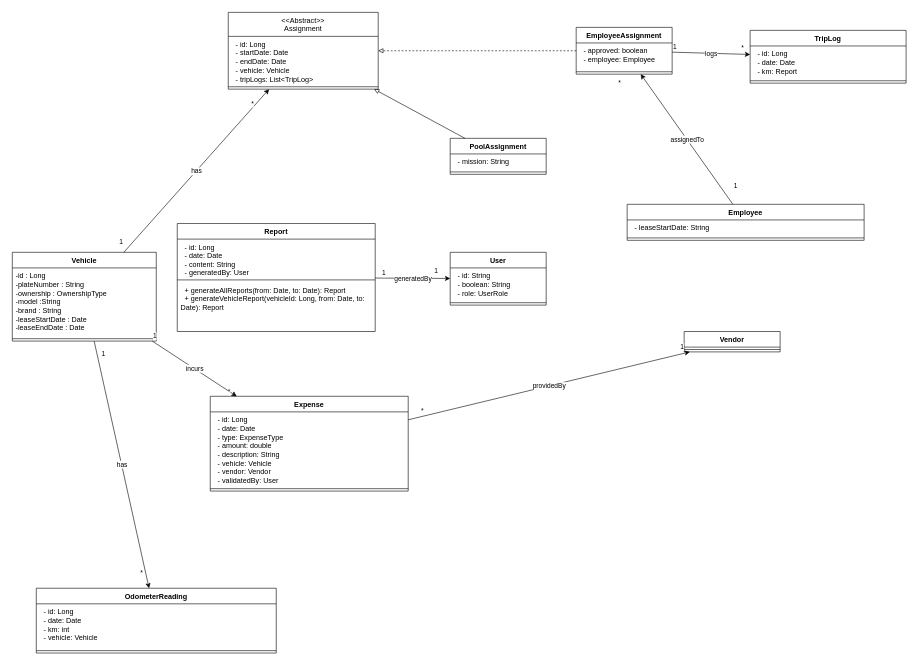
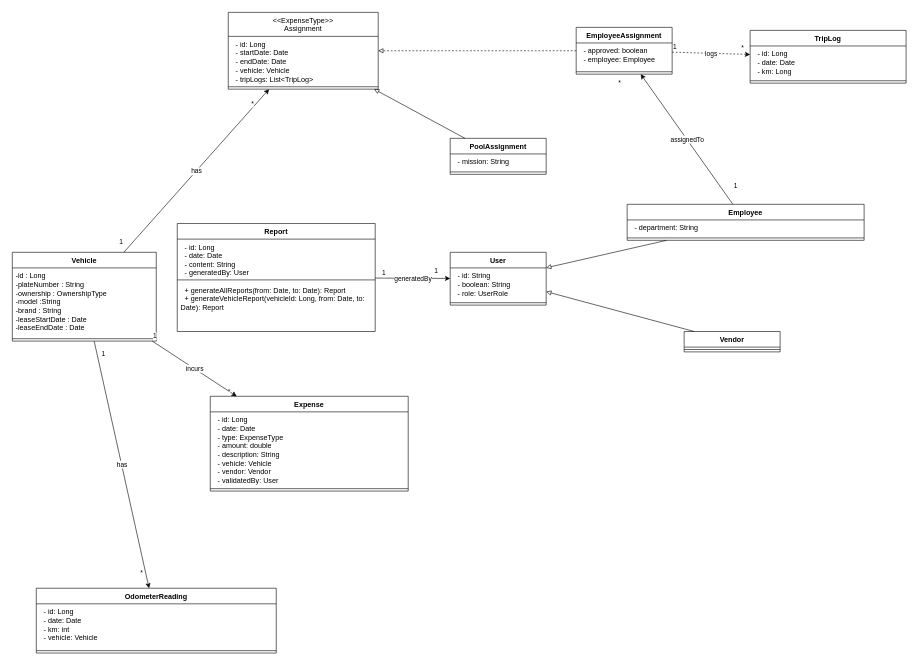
  <mxCell id="0" />
  <mxCell id="1" parent="0" />
  <mxCell id="2" value="Vehicle" style="swimlane;fontStyle=1;align=center;verticalAlign=top;childLayout=stackLayout;horizontal=1;startSize=26;horizontalStack=0;resizeParent=1;resizeParentMax=0;resizeLast=0;collapsible=1;marginBottom=0;whiteSpace=wrap;html=1;" parent="1" vertex="1"><mxGeometry x="20" width="240" height="148" as="geometry" y="420" /></mxCell>
  <mxCell id="3" value="-id : Long&lt;div&gt;-plateNumber : String&lt;/div&gt;&lt;div&gt;-ownership : OwnershipType&lt;/div&gt;&lt;div&gt;-model :String&lt;/div&gt;&lt;div&gt;-brand : String&lt;/div&gt;&lt;div&gt;-leaseStartDate : Date&lt;/div&gt;&lt;div&gt;-leaseEndDate : Date&lt;/div&gt;" style="text;strokeColor=none;fillColor=none;align=left;verticalAlign=top;spacingLeft=4;spacingRight=4;overflow=hidden;rotatable=0;points=[[0,0.5],[1,0.5]];portConstraint=eastwest;whiteSpace=wrap;html=1;" parent="2" vertex="1"><mxGeometry y="26" width="240" height="114" as="geometry" /></mxCell>
  <mxCell id="4" value="" style="line;strokeWidth=1;fillColor=none;align=left;verticalAlign=middle;spacingTop=-1;spacingLeft=3;spacingRight=3;rotatable=0;labelPosition=right;points=[];portConstraint=eastwest;strokeColor=inherit;" parent="2" vertex="1"><mxGeometry y="140" width="240" height="8" as="geometry" /></mxCell>
  <mxCell id="5" value="Report" style="swimlane;fontStyle=1;align=center;verticalAlign=top;childLayout=stackLayout;horizontal=1;startSize=26;horizontalStack=0;resizeParent=1;resizeParentMax=0;resizeLast=0;collapsible=1;marginBottom=0;whiteSpace=wrap;html=1;" parent="1" vertex="1"><mxGeometry x="295" y="372" width="330" height="180" as="geometry" /></mxCell>
  <mxCell id="6" value="&lt;div&gt;&amp;nbsp; - id: Long&lt;/div&gt;&lt;div&gt;&amp;nbsp; - date: Date&lt;/div&gt;&lt;div&gt;&amp;nbsp; - content: String&lt;/div&gt;&lt;div&gt;&amp;nbsp; - generatedBy: User&lt;/div&gt;" style="text;strokeColor=none;fillColor=none;align=left;verticalAlign=top;spacingLeft=4;spacingRight=4;overflow=hidden;rotatable=0;points=[[0,0.5],[1,0.5]];portConstraint=eastwest;whiteSpace=wrap;html=1;" parent="5" vertex="1"><mxGeometry y="26" width="330" height="64" as="geometry" /></mxCell>
  <mxCell id="7" value="" style="line;strokeWidth=1;fillColor=none;align=left;verticalAlign=middle;spacingTop=-1;spacingLeft=3;spacingRight=3;rotatable=0;labelPosition=right;points=[];portConstraint=eastwest;strokeColor=inherit;" parent="5" vertex="1"><mxGeometry y="90" width="330" height="8" as="geometry" /></mxCell>
  <mxCell id="8" value="&lt;div&gt;&amp;nbsp; + generateAllReports(from: Date, to: Date): Report&lt;/div&gt;&lt;div&gt;&amp;nbsp; + generateVehicleReport(vehicleId: Long, from: Date, to: Date): Report&lt;/div&gt;" style="text;strokeColor=none;fillColor=none;align=left;verticalAlign=top;spacingLeft=4;spacingRight=4;overflow=hidden;rotatable=0;points=[[0,0.5],[1,0.5]];portConstraint=eastwest;whiteSpace=wrap;html=1;" parent="5" vertex="1"><mxGeometry y="98" width="330" height="82" as="geometry" /></mxCell>
- <mxCell id="9" value="&lt;span style=&quot;font-weight: normal;&quot;&gt;&amp;lt;&amp;lt;Abstract&amp;gt;&amp;gt;&lt;/span&gt;&lt;div&gt;&lt;span style=&quot;font-weight: normal;&quot;&gt;Assignment&lt;/span&gt;&lt;/div&gt;" style="swimlane;fontStyle=1;align=center;verticalAlign=top;childLayout=stackLayout;horizontal=1;startSize=40;horizontalStack=0;resizeParent=1;resizeParentMax=0;resizeLast=0;collapsible=1;marginBottom=0;whiteSpace=wrap;html=1;" parent="1" vertex="1"><mxGeometry x="380" y="20" width="250" height="128" as="geometry" /></mxCell>
+ <mxCell id="9" value="&lt;span style=&quot;font-weight: normal;&quot;&gt;&amp;lt;&amp;lt;ExpenseType&amp;gt;&amp;gt;&lt;/span&gt;&lt;div&gt;&lt;span style=&quot;font-weight: normal;&quot;&gt;Assignment&lt;/span&gt;&lt;/div&gt;" style="swimlane;fontStyle=1;align=center;verticalAlign=top;childLayout=stackLayout;horizontal=1;startSize=40;horizontalStack=0;resizeParent=1;resizeParentMax=0;resizeLast=0;collapsible=1;marginBottom=0;whiteSpace=wrap;html=1;" parent="1" vertex="1"><mxGeometry x="380" y="20" width="250" height="128" as="geometry" /></mxCell>
  <mxCell id="10" value="&lt;div&gt;&amp;nbsp; - id: Long&lt;/div&gt;&lt;div&gt;&amp;nbsp; - startDate: Date&lt;/div&gt;&lt;div&gt;&amp;nbsp; - endDate: Date&lt;/div&gt;&lt;div&gt;&amp;nbsp; - vehicle: Vehicle&lt;/div&gt;&lt;div&gt;&amp;nbsp; - tripLogs: List&amp;lt;TripLog&amp;gt;&lt;/div&gt;" style="text;strokeColor=none;fillColor=none;align=left;verticalAlign=top;spacingLeft=4;spacingRight=4;overflow=hidden;rotatable=0;points=[[0,0.5],[1,0.5]];portConstraint=eastwest;whiteSpace=wrap;html=1;" parent="9" vertex="1"><mxGeometry y="40" width="250" height="80" as="geometry" /></mxCell>
  <mxCell id="11" value="" style="line;strokeWidth=1;fillColor=none;align=left;verticalAlign=middle;spacingTop=-1;spacingLeft=3;spacingRight=3;rotatable=0;labelPosition=right;points=[];portConstraint=eastwest;strokeColor=inherit;" parent="9" vertex="1"><mxGeometry y="120" width="250" height="8" as="geometry" /></mxCell>
  <mxCell id="12" value="OdometerReading" style="swimlane;fontStyle=1;align=center;verticalAlign=top;childLayout=stackLayout;horizontal=1;startSize=26;horizontalStack=0;resizeParent=1;resizeParentMax=0;resizeLast=0;collapsible=1;marginBottom=0;whiteSpace=wrap;html=1;" parent="1" vertex="1"><mxGeometry x="60" y="980" width="400" height="108" as="geometry" /></mxCell>
  <mxCell id="13" value="&lt;div&gt;&amp;nbsp; - id: Long&lt;/div&gt;&lt;div&gt;&amp;nbsp; - date: Date&lt;/div&gt;&lt;div&gt;&amp;nbsp; - km: int&lt;/div&gt;&lt;div&gt;&amp;nbsp; - vehicle: Vehicle&lt;/div&gt;" style="text;strokeColor=none;fillColor=none;align=left;verticalAlign=top;spacingLeft=4;spacingRight=4;overflow=hidden;rotatable=0;points=[[0,0.5],[1,0.5]];portConstraint=eastwest;whiteSpace=wrap;html=1;" parent="12" vertex="1"><mxGeometry y="26" width="400" height="74" as="geometry" /></mxCell>
  <mxCell id="14" value="" style="line;strokeWidth=1;fillColor=none;align=left;verticalAlign=middle;spacingTop=-1;spacingLeft=3;spacingRight=3;rotatable=0;labelPosition=right;points=[];portConstraint=eastwest;strokeColor=inherit;" parent="12" vertex="1"><mxGeometry y="100" width="400" height="8" as="geometry" /></mxCell>
  <mxCell id="15" value="User" style="swimlane;fontStyle=1;align=center;verticalAlign=top;childLayout=stackLayout;horizontal=1;startSize=26;horizontalStack=0;resizeParent=1;resizeParentMax=0;resizeLast=0;collapsible=1;marginBottom=0;whiteSpace=wrap;html=1;" parent="1" vertex="1"><mxGeometry x="750" width="160" height="88" as="geometry" y="420" /></mxCell>
  <mxCell id="16" value="&lt;div&gt;&amp;nbsp; - id: String&lt;/div&gt;&lt;div&gt;&amp;nbsp; - boolean: String&lt;/div&gt;&lt;div&gt;&amp;nbsp; - role: UserRole&lt;/div&gt;" style="text;strokeColor=none;fillColor=none;align=left;verticalAlign=top;spacingLeft=4;spacingRight=4;overflow=hidden;rotatable=0;points=[[0,0.5],[1,0.5]];portConstraint=eastwest;whiteSpace=wrap;html=1;" parent="15" vertex="1"><mxGeometry y="26" width="160" height="54" as="geometry" /></mxCell>
  <mxCell id="17" value="" style="line;strokeWidth=1;fillColor=none;align=left;verticalAlign=middle;spacingTop=-1;spacingLeft=3;spacingRight=3;rotatable=0;labelPosition=right;points=[];portConstraint=eastwest;strokeColor=inherit;" parent="15" vertex="1"><mxGeometry y="80" width="160" height="8" as="geometry" /></mxCell>
  <mxCell id="18" value="Expense" style="swimlane;fontStyle=1;align=center;verticalAlign=top;childLayout=stackLayout;horizontal=1;startSize=26;horizontalStack=0;resizeParent=1;resizeParentMax=0;resizeLast=0;collapsible=1;marginBottom=0;whiteSpace=wrap;html=1;" parent="1" vertex="1"><mxGeometry x="350" y="660" width="330" height="158" as="geometry" /></mxCell>
  <mxCell id="19" value="&lt;div&gt;&amp;nbsp; - id: Long&lt;/div&gt;&lt;div&gt;&amp;nbsp; - date: Date&lt;/div&gt;&lt;div&gt;&amp;nbsp; - type: ExpenseType&lt;/div&gt;&lt;div&gt;&amp;nbsp; - amount: double&lt;/div&gt;&lt;div&gt;&amp;nbsp; - description: String&lt;/div&gt;&lt;div&gt;&amp;nbsp; - vehicle: Vehicle&lt;/div&gt;&lt;div&gt;&amp;nbsp; - vendor: Vendor&lt;/div&gt;&lt;div&gt;&amp;nbsp; - validatedBy: User&lt;/div&gt;" style="text;strokeColor=none;fillColor=none;align=left;verticalAlign=top;spacingLeft=4;spacingRight=4;overflow=hidden;rotatable=0;points=[[0,0.5],[1,0.5]];portConstraint=eastwest;whiteSpace=wrap;html=1;" parent="18" vertex="1"><mxGeometry y="26" width="330" height="124" as="geometry" /></mxCell>
  <mxCell id="20" value="" style="line;strokeWidth=1;fillColor=none;align=left;verticalAlign=middle;spacingTop=-1;spacingLeft=3;spacingRight=3;rotatable=0;labelPosition=right;points=[];portConstraint=eastwest;strokeColor=inherit;" parent="18" vertex="1"><mxGeometry y="150" width="330" height="8" as="geometry" /></mxCell>
  <mxCell id="21" value="EmployeeAssignment" style="swimlane;fontStyle=1;align=center;verticalAlign=top;childLayout=stackLayout;horizontal=1;startSize=26;horizontalStack=0;resizeParent=1;resizeParentMax=0;resizeLast=0;collapsible=1;marginBottom=0;whiteSpace=wrap;html=1;" parent="1" vertex="1"><mxGeometry x="960" y="45" width="160" height="78" as="geometry" /></mxCell>
  <mxCell id="22" value="&lt;div&gt;&amp;nbsp; - approved: boolean&lt;/div&gt;&lt;div&gt;&amp;nbsp; - employee: Employee&lt;/div&gt;" style="text;strokeColor=none;fillColor=none;align=left;verticalAlign=top;spacingLeft=4;spacingRight=4;overflow=hidden;rotatable=0;points=[[0,0.5],[1,0.5]];portConstraint=eastwest;whiteSpace=wrap;html=1;" parent="21" vertex="1"><mxGeometry y="26" width="160" height="44" as="geometry" /></mxCell>
  <mxCell id="23" value="" style="line;strokeWidth=1;fillColor=none;align=left;verticalAlign=middle;spacingTop=-1;spacingLeft=3;spacingRight=3;rotatable=0;labelPosition=right;points=[];portConstraint=eastwest;strokeColor=inherit;" parent="21" vertex="1"><mxGeometry y="70" width="160" height="8" as="geometry" /></mxCell>
  <mxCell id="24" value="PoolAssignment" style="swimlane;fontStyle=1;align=center;verticalAlign=top;childLayout=stackLayout;horizontal=1;startSize=26;horizontalStack=0;resizeParent=1;resizeParentMax=0;resizeLast=0;collapsible=1;marginBottom=0;whiteSpace=wrap;html=1;" parent="1" vertex="1"><mxGeometry x="750" y="230" width="160" height="60" as="geometry" /></mxCell>
  <mxCell id="25" value="&amp;nbsp; - mission: String" style="text;strokeColor=none;fillColor=none;align=left;verticalAlign=top;spacingLeft=4;spacingRight=4;overflow=hidden;rotatable=0;points=[[0,0.5],[1,0.5]];portConstraint=eastwest;whiteSpace=wrap;html=1;" parent="24" vertex="1"><mxGeometry y="26" width="160" height="26" as="geometry" /></mxCell>
  <mxCell id="26" value="" style="line;strokeWidth=1;fillColor=none;align=left;verticalAlign=middle;spacingTop=-1;spacingLeft=3;spacingRight=3;rotatable=0;labelPosition=right;points=[];portConstraint=eastwest;strokeColor=inherit;" parent="24" vertex="1"><mxGeometry y="52" width="160" height="8" as="geometry" /></mxCell>
  <mxCell id="27" value="Employee" style="swimlane;fontStyle=1;align=center;verticalAlign=top;childLayout=stackLayout;horizontal=1;startSize=26;horizontalStack=0;resizeParent=1;resizeParentMax=0;resizeLast=0;collapsible=1;marginBottom=0;whiteSpace=wrap;html=1;" parent="1" vertex="1"><mxGeometry x="1045" y="340" width="395" height="60" as="geometry" /></mxCell>
- <mxCell id="28" value="&amp;nbsp; - leaseStartDate: String" style="text;strokeColor=none;fillColor=none;align=left;verticalAlign=top;spacingLeft=4;spacingRight=4;overflow=hidden;rotatable=0;points=[[0,0.5],[1,0.5]];portConstraint=eastwest;whiteSpace=wrap;html=1;" parent="27" vertex="1"><mxGeometry y="26" width="395" height="26" as="geometry" /></mxCell>
+ <mxCell id="28" value="&amp;nbsp; - department: String" style="text;strokeColor=none;fillColor=none;align=left;verticalAlign=top;spacingLeft=4;spacingRight=4;overflow=hidden;rotatable=0;points=[[0,0.5],[1,0.5]];portConstraint=eastwest;whiteSpace=wrap;html=1;" parent="27" vertex="1"><mxGeometry y="26" width="395" height="26" as="geometry" /></mxCell>
  <mxCell id="29" value="" style="line;strokeWidth=1;fillColor=none;align=left;verticalAlign=middle;spacingTop=-1;spacingLeft=3;spacingRight=3;rotatable=0;labelPosition=right;points=[];portConstraint=eastwest;strokeColor=inherit;" parent="27" vertex="1"><mxGeometry y="52" width="395" height="8" as="geometry" /></mxCell>
  <mxCell id="30" value="Vendor" style="swimlane;fontStyle=1;align=center;verticalAlign=top;childLayout=stackLayout;horizontal=1;startSize=26;horizontalStack=0;resizeParent=1;resizeParentMax=0;resizeLast=0;collapsible=1;marginBottom=0;whiteSpace=wrap;html=1;" parent="1" vertex="1"><mxGeometry x="1140" y="552" width="160" height="34" as="geometry" /></mxCell>
  <mxCell id="31" value="" style="line;strokeWidth=1;fillColor=none;align=left;verticalAlign=middle;spacingTop=-1;spacingLeft=3;spacingRight=3;rotatable=0;labelPosition=right;points=[];portConstraint=eastwest;strokeColor=inherit;" parent="30" vertex="1"><mxGeometry y="26" width="160" height="8" as="geometry" /></mxCell>
  <mxCell id="32" value="TripLog" style="swimlane;fontStyle=1;align=center;verticalAlign=top;childLayout=stackLayout;horizontal=1;startSize=26;horizontalStack=0;resizeParent=1;resizeParentMax=0;resizeLast=0;collapsible=1;marginBottom=0;whiteSpace=wrap;html=1;" parent="1" vertex="1"><mxGeometry x="1250" y="50" width="260" height="88" as="geometry" /></mxCell>
- <mxCell id="33" value="&lt;div&gt;&amp;nbsp; - id: Long&lt;/div&gt;&lt;div&gt;&amp;nbsp; - date: Date&lt;/div&gt;&lt;div&gt;&amp;nbsp; - km: Report&lt;/div&gt;" style="text;strokeColor=none;fillColor=none;align=left;verticalAlign=top;spacingLeft=4;spacingRight=4;overflow=hidden;rotatable=0;points=[[0,0.5],[1,0.5]];portConstraint=eastwest;whiteSpace=wrap;html=1;" parent="32" vertex="1"><mxGeometry y="26" width="260" height="54" as="geometry" /></mxCell>
+ <mxCell id="33" value="&lt;div&gt;&amp;nbsp; - id: Long&lt;/div&gt;&lt;div&gt;&amp;nbsp; - date: Date&lt;/div&gt;&lt;div&gt;&amp;nbsp; - km: Long&lt;/div&gt;" style="text;strokeColor=none;fillColor=none;align=left;verticalAlign=top;spacingLeft=4;spacingRight=4;overflow=hidden;rotatable=0;points=[[0,0.5],[1,0.5]];portConstraint=eastwest;whiteSpace=wrap;html=1;" parent="32" vertex="1"><mxGeometry y="26" width="260" height="54" as="geometry" /></mxCell>
  <mxCell id="34" value="" style="line;strokeWidth=1;fillColor=none;align=left;verticalAlign=middle;spacingTop=-1;spacingLeft=3;spacingRight=3;rotatable=0;labelPosition=right;points=[];portConstraint=eastwest;strokeColor=inherit;" parent="32" vertex="1"><mxGeometry y="80" width="260" height="8" as="geometry" /></mxCell>
  <mxCell id="35" value="" style="endArrow=classic;html=1;rounded=0;" parent="1" source="2" target="18" edge="1"><mxGeometry relative="1" as="geometry"><mxPoint x="190" y="690" as="sourcePoint" /><mxPoint x="350" y="690" as="targetPoint" /></mxGeometry></mxCell>
  <mxCell id="36" value="incurs" style="edgeLabel;resizable=0;html=1;;align=center;verticalAlign=middle;" parent="35" connectable="0" vertex="1"><mxGeometry relative="1" as="geometry" /></mxCell>
  <mxCell id="37" value="1" style="edgeLabel;resizable=0;html=1;;align=left;verticalAlign=bottom;" parent="35" connectable="0" vertex="1"><mxGeometry x="-1" relative="1" as="geometry" /></mxCell>
  <mxCell id="38" value="*" style="edgeLabel;resizable=0;html=1;;align=right;verticalAlign=bottom;" parent="35" connectable="0" vertex="1"><mxGeometry x="1" relative="1" as="geometry"><mxPoint x="-10" as="offset" /></mxGeometry></mxCell>
  <mxCell id="39" value="" style="endArrow=classic;html=1;rounded=0;" parent="1" source="2" target="12" edge="1"><mxGeometry relative="1" as="geometry"><mxPoint x="150" y="890" as="sourcePoint" /><mxPoint x="310" y="890" as="targetPoint" /></mxGeometry></mxCell>
  <mxCell id="40" value="has" style="edgeLabel;resizable=0;html=1;;align=center;verticalAlign=middle;" parent="39" connectable="0" vertex="1"><mxGeometry relative="1" as="geometry" /></mxCell>
  <mxCell id="41" value="1" style="edgeLabel;resizable=0;html=1;;align=left;verticalAlign=bottom;" parent="39" connectable="0" vertex="1"><mxGeometry x="-1" relative="1" as="geometry"><mxPoint x="11" y="30" as="offset" /></mxGeometry></mxCell>
  <mxCell id="42" value="*" style="edgeLabel;resizable=0;html=1;;align=right;verticalAlign=bottom;" parent="39" connectable="0" vertex="1"><mxGeometry x="1" relative="1" as="geometry"><mxPoint x="-10" y="-18" as="offset" /></mxGeometry></mxCell>
  <mxCell id="43" value="" style="endArrow=classic;html=1;rounded=0;" parent="1" source="2" target="9" edge="1"><mxGeometry relative="1" as="geometry"><mxPoint x="100" y="480" as="sourcePoint" /><mxPoint x="260" y="480" as="targetPoint" /></mxGeometry></mxCell>
  <mxCell id="44" value="has" style="edgeLabel;resizable=0;html=1;;align=center;verticalAlign=middle;" parent="43" connectable="0" vertex="1"><mxGeometry relative="1" as="geometry" /></mxCell>
  <mxCell id="45" value="1" style="edgeLabel;resizable=0;html=1;;align=left;verticalAlign=bottom;" parent="43" connectable="0" vertex="1"><mxGeometry x="-1" relative="1" as="geometry"><mxPoint x="-9" y="-10" as="offset" /></mxGeometry></mxCell>
  <mxCell id="46" value="*" style="edgeLabel;resizable=0;html=1;;align=right;verticalAlign=bottom;" parent="43" connectable="0" vertex="1"><mxGeometry x="1" relative="1" as="geometry"><mxPoint x="-25" y="32" as="offset" /></mxGeometry></mxCell>
- <mxCell id="47" value="" style="endArrow=classic;html=1;rounded=0;" parent="1" source="18" target="30" edge="1"><mxGeometry relative="1" as="geometry"><mxPoint x="760" y="910" as="sourcePoint" /><mxPoint x="920" y="910" as="targetPoint" /></mxGeometry></mxCell>
- <mxCell id="48" value="providedBy" style="edgeLabel;resizable=0;html=1;;align=center;verticalAlign=middle;" parent="47" connectable="0" vertex="1"><mxGeometry relative="1" as="geometry" /></mxCell>
- <mxCell id="49" value="*" style="edgeLabel;resizable=0;html=1;;align=left;verticalAlign=bottom;" parent="47" connectable="0" vertex="1"><mxGeometry x="-1" relative="1" as="geometry"><mxPoint x="20" y="-7" as="offset" /></mxGeometry></mxCell>
- <mxCell id="50" value="1" style="edgeLabel;resizable=0;html=1;;align=right;verticalAlign=bottom;" parent="47" connectable="0" vertex="1"><mxGeometry x="1" relative="1" as="geometry"><mxPoint x="-10" as="offset" /></mxGeometry></mxCell>
  <mxCell id="51" value="" style="endArrow=classic;html=1;rounded=0;" parent="1" source="5" target="15" edge="1"><mxGeometry relative="1" as="geometry"><mxPoint x="550" y="480" as="sourcePoint" /><mxPoint x="710" y="480" as="targetPoint" /></mxGeometry></mxCell>
  <mxCell id="52" value="generatedBy" style="edgeLabel;resizable=0;html=1;;align=center;verticalAlign=middle;" parent="51" connectable="0" vertex="1"><mxGeometry relative="1" as="geometry" /></mxCell>
  <mxCell id="53" value="1" style="edgeLabel;resizable=0;html=1;;align=left;verticalAlign=bottom;" parent="51" connectable="0" vertex="1"><mxGeometry x="-1" relative="1" as="geometry"><mxPoint x="10" as="offset" /></mxGeometry></mxCell>
  <mxCell id="54" value="1" style="edgeLabel;resizable=0;html=1;;align=right;verticalAlign=bottom;" parent="51" connectable="0" vertex="1"><mxGeometry x="1" relative="1" as="geometry"><mxPoint x="-20" y="-5" as="offset" /></mxGeometry></mxCell>
  <mxCell id="55" value="" style="endArrow=block;html=1;rounded=0;endFill=0;" parent="1" source="24" target="9" edge="1"><mxGeometry width="50" height="50" relative="1" as="geometry"><mxPoint x="890" y="130" as="sourcePoint" /><mxPoint x="940" y="80" as="targetPoint" /></mxGeometry></mxCell>
  <mxCell id="56" value="" style="endArrow=block;html=1;rounded=0;endFill=0;dashed=1;" parent="1" source="21" target="9" edge="1"><mxGeometry width="50" height="50" relative="1" as="geometry"><mxPoint x="1060" y="80" as="sourcePoint" /><mxPoint x="1110" y="30" as="targetPoint" /></mxGeometry></mxCell>
+ <mxCell id="57" value="" style="endArrow=block;html=1;rounded=0;endFill=0;" parent="1" source="30" target="15" edge="1"><mxGeometry width="50" height="50" relative="1" as="geometry"><mxPoint x="1150" y="602" as="sourcePoint" /><mxPoint x="998" y="520" as="targetPoint" /></mxGeometry></mxCell>
+ <mxCell id="58" value="" style="endArrow=block;html=1;rounded=0;endFill=0;" parent="1" source="27" target="15" edge="1"><mxGeometry width="50" height="50" relative="1" as="geometry"><mxPoint x="1162" y="460" as="sourcePoint" /><mxPoint x="1010" y="378" as="targetPoint" /></mxGeometry></mxCell>
  <mxCell id="59" value="" style="endArrow=classic;html=1;rounded=0;" parent="1" source="27" target="21" edge="1"><mxGeometry relative="1" as="geometry"><mxPoint x="1460" as="sourcePoint" y="420" /><mxPoint x="1620" as="targetPoint" y="420" /></mxGeometry></mxCell>
  <mxCell id="60" value="assignedTo" style="edgeLabel;resizable=0;html=1;;align=center;verticalAlign=middle;" parent="59" connectable="0" vertex="1"><mxGeometry relative="1" as="geometry" /></mxCell>
  <mxCell id="61" value="1&lt;div&gt;&lt;br&gt;&lt;/div&gt;" style="edgeLabel;resizable=0;html=1;;align=left;verticalAlign=bottom;" parent="59" connectable="0" vertex="1"><mxGeometry x="-1" relative="1" as="geometry"><mxPoint y="-10" as="offset" /></mxGeometry></mxCell>
  <mxCell id="62" value="*" style="edgeLabel;resizable=0;html=1;;align=right;verticalAlign=bottom;" parent="59" connectable="0" vertex="1"><mxGeometry x="1" relative="1" as="geometry"><mxPoint x="-33" y="22" as="offset" /></mxGeometry></mxCell>
- <mxCell id="63" value="" style="endArrow=classic;html=1;rounded=0;" parent="1" source="21" target="32" edge="1"><mxGeometry relative="1" as="geometry"><mxPoint x="1640" y="140" as="sourcePoint" /><mxPoint x="1800" y="140" as="targetPoint" /></mxGeometry></mxCell>
+ <mxCell id="63" value="" style="endArrow=classic;html=1;rounded=0;dashed=1;" parent="1" source="21" target="32" edge="1"><mxGeometry relative="1" as="geometry"><mxPoint x="1640" y="140" as="sourcePoint" /><mxPoint x="1800" y="140" as="targetPoint" /></mxGeometry></mxCell>
  <mxCell id="64" value="logs" style="edgeLabel;resizable=0;html=1;;align=center;verticalAlign=middle;" parent="63" connectable="0" vertex="1"><mxGeometry relative="1" as="geometry" /></mxCell>
  <mxCell id="65" value="1" style="edgeLabel;resizable=0;html=1;;align=left;verticalAlign=bottom;" parent="63" connectable="0" vertex="1"><mxGeometry x="-1" relative="1" as="geometry" /></mxCell>
  <mxCell id="66" value="*" style="edgeLabel;resizable=0;html=1;;align=right;verticalAlign=bottom;" parent="63" connectable="0" vertex="1"><mxGeometry x="1" relative="1" as="geometry"><mxPoint x="-10" y="-3" as="offset" /></mxGeometry></mxCell>
